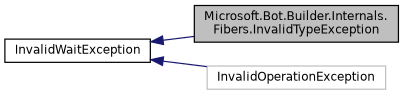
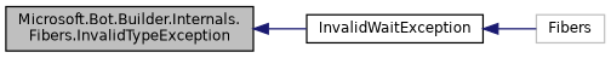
  digraph {
    rankdir=LR
    node [color=black fillcolor=white fontname=Helvetica fontsize=10 shape=record style=filled]
    edge [color=midnightblue dir=back fontname=Helvetica fontsize=10 labelfontname=Helvetica labelfontsize=10 style=solid]
    n1 [fillcolor=grey75 fontcolor=black height=0.2 label="Microsoft.Bot.Builder.Internals.\lFibers.InvalidTypeException" width=0.4]
    n2 [height=0.2 label=InvalidWaitException width=0.4]
-   n3 [color=grey75 height=0.2 label=InvalidOperationException width=0.4]
-   n2 -> n1
+   n3 [color=grey75 height=0.2 label=Fibers width=0.4]
+   n1 -> n2
    n2 -> n3
  }
